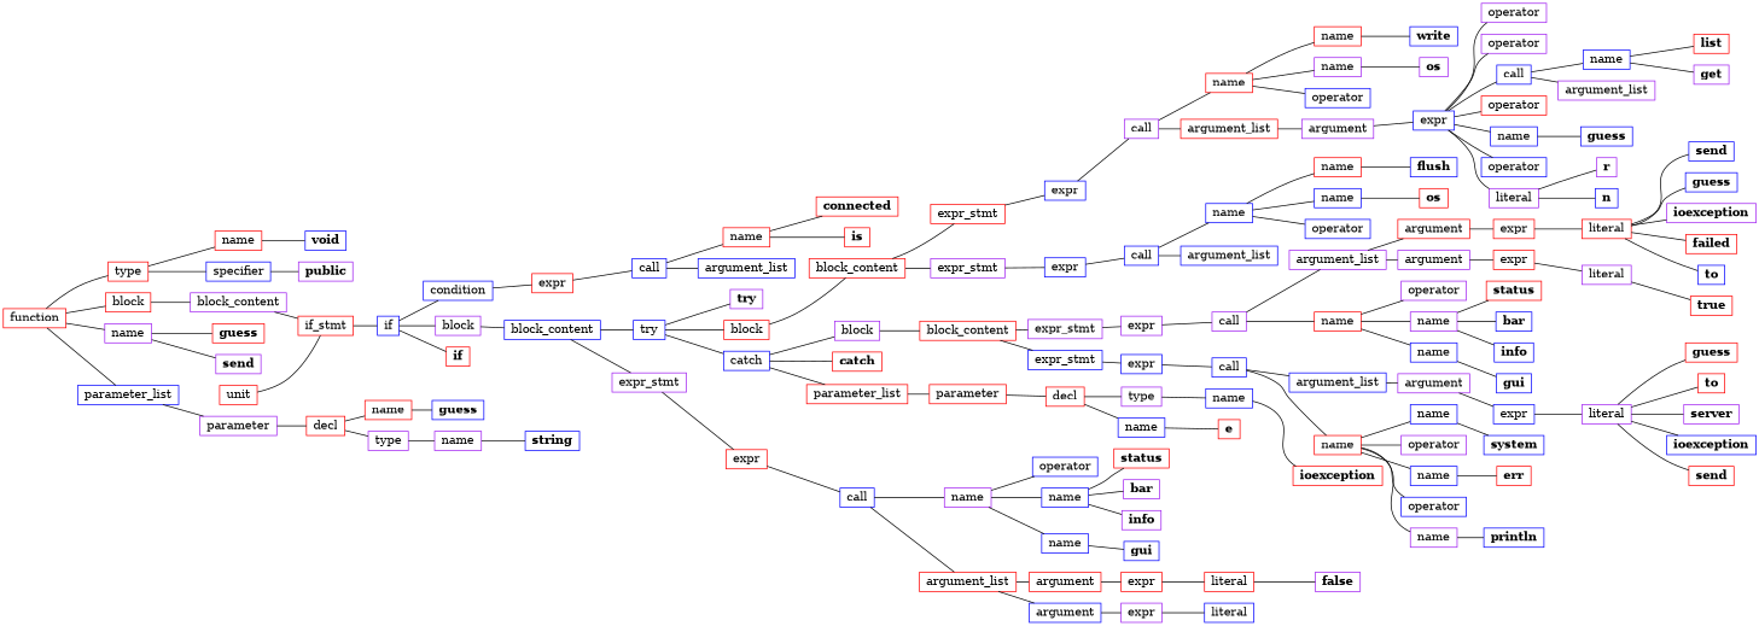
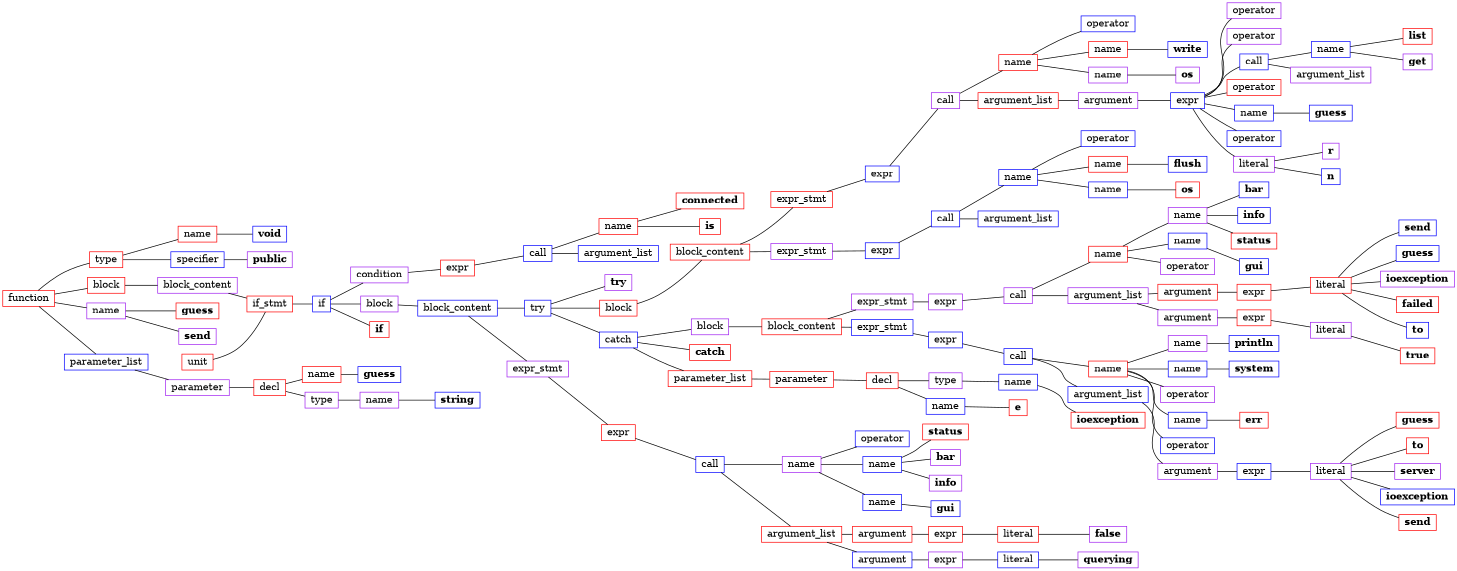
  strict graph {
    nodesep=0.2
    rankdir=LR
    ranksep=0.2
    node [color=blue fontsize=14 shape=box]
    n1 [color=red height=0.05 label=unit width=0.05]
    n2 [color=red height=0.05 label=if_stmt width=0.05]
    n3 [color=red height=0.05 label=function width=0.05]
    n4 [color=red height=0.05 label=type width=0.05]
    n5 [color=purple height=0.05 label=name width=0.05]
    n6 [height=0.05 label=parameter_list width=0.05]
    n7 [color=red height=0.05 label=block width=0.05]
    n8 [height=0.05 label=specifier width=0.05]
    n9 [color=red height=0.05 label=name width=0.05]
    n10 [color=purple fontname="times-bold" height=0.05 label=send width=0.05]
    n11 [color=red fontname="times-bold" height=0.05 label=guess width=0.05]
    n12 [color=purple height=0.05 label=parameter width=0.05]
    n13 [color=purple height=0.05 label=block_content width=0.05]
    n14 [color=purple fontname="times-bold" height=0.05 label=public width=0.05]
    n15 [fontname="times-bold" height=0.05 label=void width=0.05]
    n16 [color=red height=0.05 label=decl width=0.05]
    n17 [color=purple height=0.05 label=type width=0.05]
    n18 [color=red height=0.05 label=name width=0.05]
    n19 [color=purple height=0.05 label=name width=0.05]
    n20 [fontname="times-bold" height=0.05 label=guess width=0.05]
    n21 [fontname="times-bold" height=0.05 label=string width=0.05]
    n22 [height=0.05 label=if width=0.05]
    n23 [color=red fontname="times-bold" height=0.05 label=if width=0.05]
-   n24 [height=0.05 label=condition width=0.05]
+   n24 [color=purple height=0.05 label=condition width=0.05]
    n25 [color=purple height=0.05 label=block width=0.05]
    n26 [color=red height=0.05 label=expr width=0.05]
    n27 [height=0.05 label=block_content width=0.05]
    n28 [height=0.05 label=call width=0.05]
    n29 [color=purple height=0.05 label=expr_stmt width=0.05]
    n30 [height=0.05 label=try width=0.05]
    n31 [color=red height=0.05 label=name width=0.05]
    n32 [height=0.05 label=argument_list width=0.05]
    n33 [color=red fontname="times-bold" height=0.05 label=is width=0.05]
    n34 [color=red fontname="times-bold" height=0.05 label=connected width=0.05]
    n35 [color=red height=0.05 label=expr width=0.05]
    n36 [color=purple fontname="times-bold" height=0.05 label=try width=0.05]
    n37 [color=red height=0.05 label=block width=0.05]
    n38 [height=0.05 label=catch width=0.05]
    n39 [height=0.05 label=call width=0.05]
    n40 [color=red height=0.05 label=block_content width=0.05]
    n41 [color=red fontname="times-bold" height=0.05 label=catch width=0.05]
    n42 [color=red height=0.05 label=parameter_list width=0.05]
    n43 [color=purple height=0.05 label=block width=0.05]
    n44 [color=purple height=0.05 label=name width=0.05]
    n45 [color=red height=0.05 label=argument_list width=0.05]
    n46 [height=0.05 label=name width=0.05]
    n47 [height=0.05 label=operator width=0.05]
    n48 [height=0.05 label=name width=0.05]
    n49 [height=0.05 label=argument width=0.05]
    n50 [color=red height=0.05 label=argument width=0.05]
    n51 [fontname="times-bold" height=0.05 label=gui width=0.05]
    n52 [color=red fontname="times-bold" height=0.05 label=status width=0.05]
    n53 [color=purple fontname="times-bold" height=0.05 label=bar width=0.05]
    n54 [color=purple fontname="times-bold" height=0.05 label=info width=0.05]
    n55 [color=purple height=0.05 label=expr width=0.05]
    n56 [color=red height=0.05 label=expr width=0.05]
    n57 [height=0.05 label=literal width=0.05]
    n58 [color=red height=0.05 label=literal width=0.05]
+   n59 [color=purple fontname="times-bold" height=0.05 label=querying width=0.05]
    n60 [color=purple fontname="times-bold" height=0.05 label=false width=0.05]
    n61 [color=red height=0.05 label=expr_stmt width=0.05]
    n62 [color=purple height=0.05 label=expr_stmt width=0.05]
    n63 [color=red height=0.05 label=parameter width=0.05]
    n64 [color=red height=0.05 label=block_content width=0.05]
    n65 [height=0.05 label=expr width=0.05]
    n66 [height=0.05 label=expr width=0.05]
    n67 [color=purple height=0.05 label=call width=0.05]
    n68 [height=0.05 label=call width=0.05]
    n69 [color=red height=0.05 label=name width=0.05]
    n70 [color=red height=0.05 label=argument_list width=0.05]
    n71 [color=purple height=0.05 label=name width=0.05]
    n72 [height=0.05 label=operator width=0.05]
    n73 [color=red height=0.05 label=name width=0.05]
    n74 [color=purple height=0.05 label=argument width=0.05]
    n75 [color=purple fontname="times-bold" height=0.05 label=os width=0.05]
    n76 [fontname="times-bold" height=0.05 label=write width=0.05]
    n77 [height=0.05 label=expr width=0.05]
    n78 [color=red height=0.05 label=operator width=0.05]
    n79 [height=0.05 label=name width=0.05]
    n80 [height=0.05 label=operator width=0.05]
    n81 [color=purple height=0.05 label=literal width=0.05]
    n82 [color=purple height=0.05 label=operator width=0.05]
    n83 [color=purple height=0.05 label=operator width=0.05]
    n84 [height=0.05 label=call width=0.05]
    n85 [fontname="times-bold" height=0.05 label=guess width=0.05]
    n86 [color=purple fontname="times-bold" height=0.05 label=r width=0.05]
    n87 [fontname="times-bold" height=0.05 label=n width=0.05]
    n88 [height=0.05 label=name width=0.05]
    n89 [color=purple height=0.05 label=argument_list width=0.05]
    n90 [color=purple fontname="times-bold" height=0.05 label=get width=0.05]
    n91 [color=red fontname="times-bold" height=0.05 label=list width=0.05]
    n92 [height=0.05 label=name width=0.05]
    n93 [height=0.05 label=argument_list width=0.05]
    n94 [height=0.05 label=name width=0.05]
    n95 [height=0.05 label=operator width=0.05]
    n96 [color=red height=0.05 label=name width=0.05]
    n97 [color=red fontname="times-bold" height=0.05 label=os width=0.05]
    n98 [fontname="times-bold" height=0.05 label=flush width=0.05]
    n99 [color=red height=0.05 label=decl width=0.05]
    n100 [color=purple height=0.05 label=expr_stmt width=0.05]
    n101 [height=0.05 label=expr_stmt width=0.05]
    n102 [color=purple height=0.05 label=type width=0.05]
    n103 [height=0.05 label=name width=0.05]
    n104 [height=0.05 label=name width=0.05]
    n105 [color=red fontname="times-bold" height=0.05 label=e width=0.05]
    n106 [color=red fontname="times-bold" height=0.05 label=ioexception width=0.05]
    n107 [color=purple height=0.05 label=expr width=0.05]
    n108 [height=0.05 label=expr width=0.05]
    n109 [color=purple height=0.05 label=call width=0.05]
    n110 [height=0.05 label=call width=0.05]
    n111 [color=red height=0.05 label=name width=0.05]
    n112 [color=purple height=0.05 label=argument_list width=0.05]
    n113 [height=0.05 label=name width=0.05]
    n114 [color=purple height=0.05 label=operator width=0.05]
    n115 [color=purple height=0.05 label=name width=0.05]
    n116 [color=red height=0.05 label=argument width=0.05]
    n117 [color=purple height=0.05 label=argument width=0.05]
    n118 [fontname="times-bold" height=0.05 label=gui width=0.05]
    n119 [color=red fontname="times-bold" height=0.05 label=status width=0.05]
    n120 [fontname="times-bold" height=0.05 label=bar width=0.05]
    n121 [fontname="times-bold" height=0.05 label=info width=0.05]
    n122 [color=red height=0.05 label=expr width=0.05]
    n123 [color=red height=0.05 label=expr width=0.05]
    n124 [color=red height=0.05 label=literal width=0.05]
    n125 [color=purple height=0.05 label=literal width=0.05]
    n126 [color=red fontname="times-bold" height=0.05 label=failed width=0.05]
    n127 [fontname="times-bold" height=0.05 label=to width=0.05]
    n128 [fontname="times-bold" height=0.05 label=send width=0.05]
    n129 [fontname="times-bold" height=0.05 label=guess width=0.05]
    n130 [color=purple fontname="times-bold" height=0.05 label=ioexception width=0.05]
    n131 [color=red fontname="times-bold" height=0.05 label=true width=0.05]
    n132 [color=red height=0.05 label=name width=0.05]
    n133 [height=0.05 label=argument_list width=0.05]
    n134 [height=0.05 label=name width=0.05]
    n135 [color=purple height=0.05 label=operator width=0.05]
    n136 [height=0.05 label=name width=0.05]
    n137 [height=0.05 label=operator width=0.05]
    n138 [color=purple height=0.05 label=name width=0.05]
    n139 [color=purple height=0.05 label=argument width=0.05]
    n140 [fontname="times-bold" height=0.05 label=system width=0.05]
    n141 [color=red fontname="times-bold" height=0.05 label=err width=0.05]
    n142 [fontname="times-bold" height=0.05 label=println width=0.05]
    n143 [height=0.05 label=expr width=0.05]
    n144 [color=purple height=0.05 label=literal width=0.05]
    n145 [fontname="times-bold" height=0.05 label=ioexception width=0.05]
    n146 [color=red fontname="times-bold" height=0.05 label=send width=0.05]
    n147 [color=red fontname="times-bold" height=0.05 label=guess width=0.05]
    n148 [color=red fontname="times-bold" height=0.05 label=to width=0.05]
    n149 [color=purple fontname="times-bold" height=0.05 label=server width=0.05]
    n1 -- n2
    n2 -- n22
    n3 -- n4
    n3 -- n5
    n3 -- n6
    n3 -- n7
    n4 -- n8
    n4 -- n9
    n5 -- n10
    n5 -- n11
    n6 -- n12
    n7 -- n13
    n8 -- n14
    n9 -- n15
    n12 -- n16
    n13 -- n2
    n16 -- n17
    n16 -- n18
    n17 -- n19
    n18 -- n20
    n19 -- n21
    n22 -- n23
    n22 -- n24
    n22 -- n25
    n24 -- n26
    n25 -- n27
    n26 -- n28
    n27 -- n29
    n27 -- n30
    n28 -- n31
    n28 -- n32
    n29 -- n35
    n30 -- n36
    n30 -- n37
    n30 -- n38
    n31 -- n33
    n31 -- n34
    n35 -- n39
    n37 -- n40
    n38 -- n41
    n38 -- n42
    n38 -- n43
    n39 -- n44
    n39 -- n45
    n40 -- n61
    n40 -- n62
    n42 -- n63
    n43 -- n64
    n44 -- n46
    n44 -- n47
    n44 -- n48
    n45 -- n49
    n45 -- n50
    n46 -- n51
    n48 -- n52
    n48 -- n53
    n48 -- n54
    n49 -- n55
    n50 -- n56
    n55 -- n57
    n56 -- n58
+   n57 -- n59
    n58 -- n60
    n61 -- n65
    n62 -- n66
    n63 -- n99
    n64 -- n100
    n64 -- n101
    n65 -- n67
    n66 -- n68
    n67 -- n69
    n67 -- n70
    n68 -- n92
    n68 -- n93
    n69 -- n71
    n69 -- n72
    n69 -- n73
    n70 -- n74
    n71 -- n75
    n73 -- n76
    n74 -- n77
    n77 -- n78
    n77 -- n79
    n77 -- n80
    n77 -- n81
    n77 -- n82
    n77 -- n83
    n77 -- n84
    n79 -- n85
    n81 -- n86
    n81 -- n87
    n84 -- n88
    n84 -- n89
    n88 -- n90
    n88 -- n91
    n92 -- n94
    n92 -- n95
    n92 -- n96
    n94 -- n97
    n96 -- n98
    n99 -- n102
    n99 -- n103
    n100 -- n107
    n101 -- n108
    n102 -- n104
    n103 -- n105
    n104 -- n106
    n107 -- n109
    n108 -- n110
    n109 -- n111
    n109 -- n112
    n110 -- n132
    n110 -- n133
    n111 -- n113
    n111 -- n114
    n111 -- n115
    n112 -- n116
    n112 -- n117
    n113 -- n118
    n115 -- n119
    n115 -- n120
    n115 -- n121
    n116 -- n122
    n117 -- n123
    n122 -- n124
    n123 -- n125
    n124 -- n126
    n124 -- n127
    n124 -- n128
    n124 -- n129
    n124 -- n130
    n125 -- n131
    n132 -- n134
    n132 -- n135
    n132 -- n136
    n132 -- n137
    n132 -- n138
    n133 -- n139
    n134 -- n140
    n136 -- n141
    n138 -- n142
    n139 -- n143
    n143 -- n144
    n144 -- n145
    n144 -- n146
    n144 -- n147
    n144 -- n148
    n144 -- n149
  }
